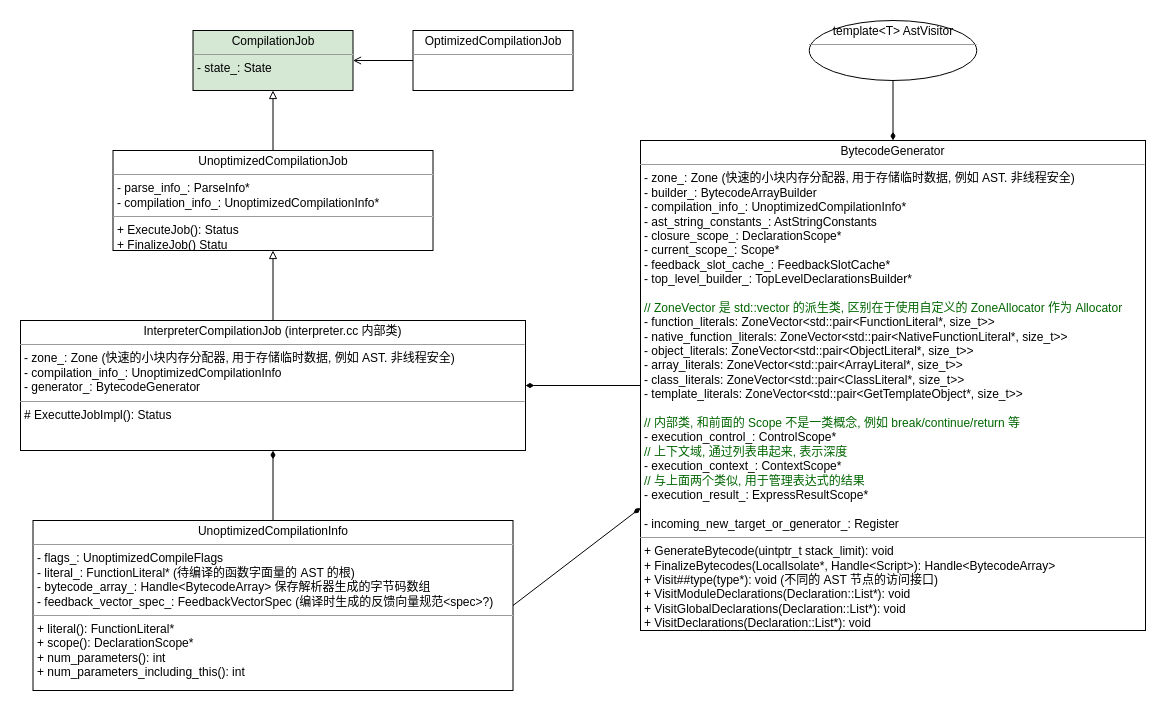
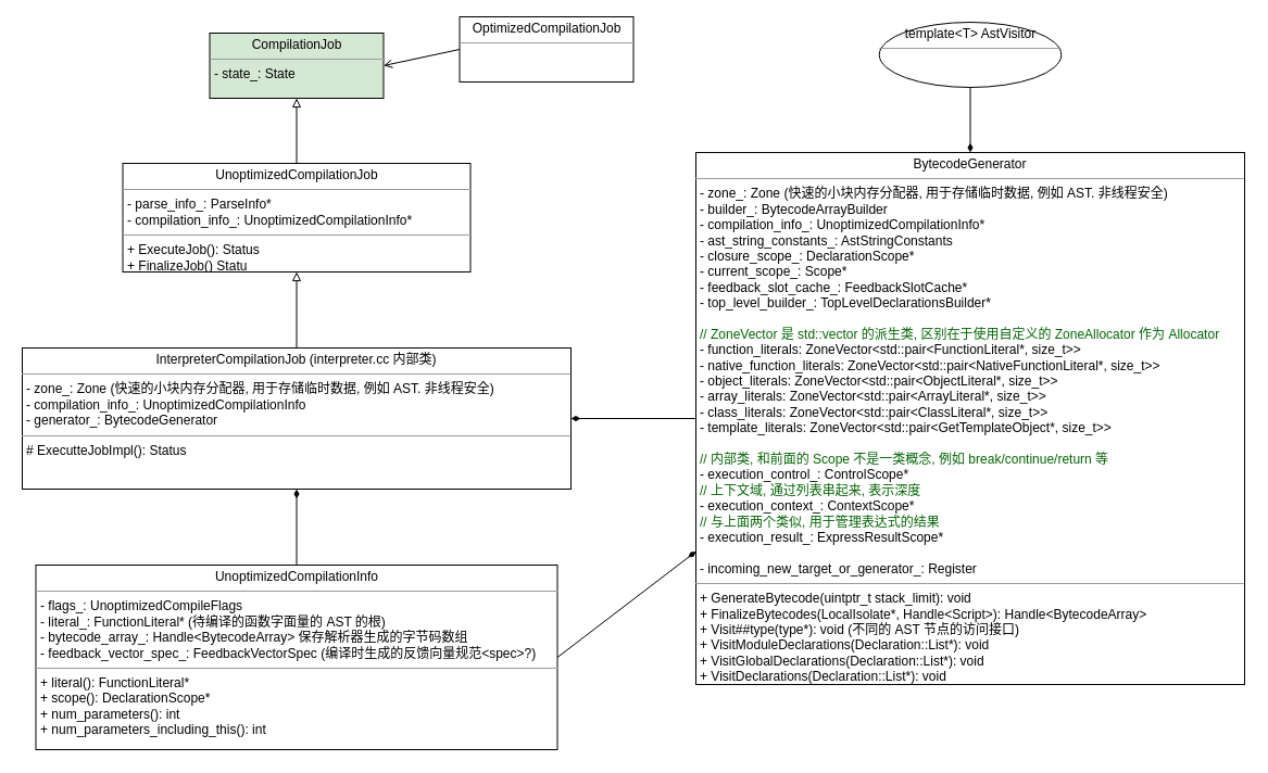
  <mxCell id="0" />
  <mxCell id="1" parent="0" />
  <mxCell id="2" style="edgeStyle=none;html=1;exitX=0.5;exitY=0;exitDx=0;exitDy=0;entryX=0.5;entryY=1;entryDx=0;entryDy=0;endArrow=block;endFill=0;" edge="1" parent="1" source="4" target="6"><mxGeometry relative="1" as="geometry" /></mxCell>
  <mxCell id="3" style="edgeStyle=none;html=1;exitX=0.5;exitY=1;exitDx=0;exitDy=0;entryX=0.5;entryY=0;entryDx=0;entryDy=0;endArrow=none;endFill=0;startArrow=diamondThin;startFill=1;" edge="1" parent="1" source="4" target="11"><mxGeometry relative="1" as="geometry" /></mxCell>
  <mxCell id="4" value="&lt;p style=&quot;margin: 0px ; margin-top: 4px ; text-align: center&quot;&gt;InterpreterCompilationJob (interpreter.cc 内部类)&lt;br&gt;&lt;/p&gt;&lt;hr size=&quot;1&quot;&gt;&lt;p style=&quot;margin: 0px 0px 0px 4px&quot;&gt;- zone_: Zone (快速的小块内存分配器, 用于存储临时数据, 例如 AST. 非线程安全)&lt;/p&gt;&lt;p style=&quot;margin: 0px 0px 0px 4px&quot;&gt;- compilation_info_: UnoptimizedCompilationInfo&lt;/p&gt;&lt;p style=&quot;margin: 0px 0px 0px 4px&quot;&gt;- generator_: BytecodeGenerator&lt;/p&gt;&lt;hr size=&quot;1&quot;&gt;&lt;p style=&quot;margin: 0px ; margin-left: 4px&quot;&gt;# ExecutteJobImpl(): Status&lt;/p&gt;" style="verticalAlign=top;align=left;overflow=fill;fontSize=12;fontFamily=Helvetica;html=1;" vertex="1" parent="1"><mxGeometry x="20" y="320" width="505" height="130" as="geometry" /></mxCell>
  <mxCell id="5" style="edgeStyle=none;html=1;exitX=0.5;exitY=0;exitDx=0;exitDy=0;entryX=0.5;entryY=1;entryDx=0;entryDy=0;endArrow=block;endFill=0;" edge="1" parent="1" source="6" target="7"><mxGeometry relative="1" as="geometry" /></mxCell>
  <mxCell id="6" value="&lt;p style=&quot;margin: 0px ; margin-top: 4px ; text-align: center&quot;&gt;UnoptimizedCompilationJob&lt;br&gt;&lt;/p&gt;&lt;hr size=&quot;1&quot;&gt;&lt;p style=&quot;margin: 0px ; margin-left: 4px&quot;&gt;- parse_info_: ParseInfo*&lt;br&gt;&lt;/p&gt;&lt;p style=&quot;margin: 0px ; margin-left: 4px&quot;&gt;- compilation_info_: UnoptimizedCompilationInfo*&lt;/p&gt;&lt;hr size=&quot;1&quot;&gt;&lt;p style=&quot;margin: 0px ; margin-left: 4px&quot;&gt;+ ExecuteJob(): Status&lt;/p&gt;&lt;p style=&quot;margin: 0px ; margin-left: 4px&quot;&gt;+ FinalizeJob() Statu&lt;/p&gt;" style="verticalAlign=top;align=left;overflow=fill;fontSize=12;fontFamily=Helvetica;html=1;" vertex="1" parent="1"><mxGeometry x="112.5" y="150" width="320" height="100" as="geometry" /></mxCell>
  <mxCell id="7" value="&lt;p style=&quot;margin: 0px ; margin-top: 4px ; text-align: center&quot;&gt;CompilationJob&lt;/p&gt;&lt;hr size=&quot;1&quot;&gt;&lt;p style=&quot;margin: 0px ; margin-left: 4px&quot;&gt;&lt;/p&gt;&lt;p style=&quot;margin: 0px ; margin-left: 4px&quot;&gt;- state_: State&lt;/p&gt;" style="verticalAlign=top;align=left;overflow=fill;fontSize=12;fontFamily=Helvetica;html=1;fillColor=#d5e8d4;" vertex="1" parent="1"><mxGeometry x="192.5" y="30" width="160" height="60" as="geometry" /></mxCell>
  <mxCell id="8" style="edgeStyle=none;html=1;exitX=0;exitY=0.5;exitDx=0;exitDy=0;entryX=1;entryY=0.5;entryDx=0;entryDy=0;endArrow=open;endFill=0;" edge="1" parent="1" source="9" target="7"><mxGeometry relative="1" as="geometry" /></mxCell>
- <mxCell id="9" value="&lt;p style=&quot;margin: 0px ; margin-top: 4px ; text-align: center&quot;&gt;OptimizedCompilationJob&lt;br&gt;&lt;/p&gt;&lt;hr size=&quot;1&quot;&gt;&lt;p style=&quot;margin: 0px ; margin-left: 4px&quot;&gt;&lt;/p&gt;&lt;p style=&quot;margin: 0px ; margin-left: 4px&quot;&gt;&lt;br&gt;&lt;/p&gt;" style="verticalAlign=top;align=left;overflow=fill;fontSize=12;fontFamily=Helvetica;html=1;" vertex="1" parent="1"><mxGeometry x="412.5" y="30" width="160" height="60" as="geometry" /></mxCell>
+ <mxCell id="9" value="&lt;p style=&quot;margin: 0px ; margin-top: 4px ; text-align: center&quot;&gt;OptimizedCompilationJob&lt;br&gt;&lt;/p&gt;&lt;hr size=&quot;1&quot;&gt;&lt;p style=&quot;margin: 0px ; margin-left: 4px&quot;&gt;&lt;/p&gt;&lt;p style=&quot;margin: 0px ; margin-left: 4px&quot;&gt;&lt;br&gt;&lt;/p&gt;" style="verticalAlign=top;align=left;overflow=fill;fontSize=12;fontFamily=Helvetica;html=1;" vertex="1" parent="1"><mxGeometry x="422.5" y="15" width="160" height="60" as="geometry" /></mxCell>
  <mxCell id="10" style="edgeStyle=none;html=1;exitX=1;exitY=0.5;exitDx=0;exitDy=0;entryX=0;entryY=0.5;entryDx=0;entryDy=0;startArrow=diamondThin;startFill=1;endArrow=none;endFill=0;" edge="1" parent="1" source="4" target="14"><mxGeometry relative="1" as="geometry" /></mxCell>
  <mxCell id="11" value="&lt;p style=&quot;margin: 0px ; margin-top: 4px ; text-align: center&quot;&gt;UnoptimizedCompilationInfo&lt;br&gt;&lt;/p&gt;&lt;hr size=&quot;1&quot;&gt;&lt;p style=&quot;margin: 0px ; margin-left: 4px&quot;&gt;- flags_: UnoptimizedCompileFlags&lt;br&gt;&lt;/p&gt;&lt;p style=&quot;margin: 0px ; margin-left: 4px&quot;&gt;- literal_: FunctionLiteral* (待编译的函数字面量的 AST 的根)&lt;/p&gt;&lt;p style=&quot;margin: 0px ; margin-left: 4px&quot;&gt;- bytecode_array_: Handle&amp;lt;BytecodeArray&amp;gt; 保存解析器生成的字节码数组&lt;/p&gt;&lt;p style=&quot;margin: 0px ; margin-left: 4px&quot;&gt;- feedback_vector_spec_: FeedbackVectorSpec (编译时生成的反馈向量规范&amp;lt;spec&amp;gt;?)&lt;/p&gt;&lt;hr size=&quot;1&quot;&gt;&lt;p style=&quot;margin: 0px ; margin-left: 4px&quot;&gt;&lt;span&gt;+ literal(): FunctionLiteral*&lt;/span&gt;&lt;br&gt;&lt;/p&gt;&lt;p style=&quot;margin: 0px ; margin-left: 4px&quot;&gt;+ scope(): DeclarationScope*&lt;/p&gt;&lt;p style=&quot;margin: 0px ; margin-left: 4px&quot;&gt;+ num_parameters(): int&lt;/p&gt;&lt;p style=&quot;margin: 0px ; margin-left: 4px&quot;&gt;+ num_parameters_including_this(): int&lt;/p&gt;" style="verticalAlign=top;align=left;overflow=fill;fontSize=12;fontFamily=Helvetica;html=1;" vertex="1" parent="1"><mxGeometry x="32.5" y="520" width="480" height="170" as="geometry" /></mxCell>
  <mxCell id="12" style="edgeStyle=none;html=1;exitX=0.5;exitY=0;exitDx=0;exitDy=0;entryX=0.5;entryY=1;entryDx=0;entryDy=0;startArrow=diamondThin;startFill=1;endArrow=none;endFill=0;" edge="1" parent="1" source="14" target="15"><mxGeometry relative="1" as="geometry" /></mxCell>
  <mxCell id="13" style="edgeStyle=none;html=1;exitX=0;exitY=0.75;exitDx=0;exitDy=0;entryX=1;entryY=0.5;entryDx=0;entryDy=0;fontColor=#006600;startArrow=diamondThin;startFill=1;endArrow=none;endFill=0;" edge="1" parent="1" source="14" target="11"><mxGeometry relative="1" as="geometry" /></mxCell>
  <mxCell id="14" value="&lt;p style=&quot;margin: 0px ; margin-top: 4px ; text-align: center&quot;&gt;BytecodeGenerator&lt;/p&gt;&lt;hr size=&quot;1&quot;&gt;&lt;p style=&quot;margin: 0px 0px 0px 4px&quot;&gt;- zone_: Zone (快速的小块内存分配器, 用于存储临时数据, 例如 AST. 非线程安全)&lt;/p&gt;&lt;p style=&quot;margin: 0px 0px 0px 4px&quot;&gt;- builder_: BytecodeArrayBuilder&lt;/p&gt;&lt;p style=&quot;margin: 0px 0px 0px 4px&quot;&gt;- compilation_info_: UnoptimizedCompilationInfo*&lt;br&gt;&lt;/p&gt;&lt;p style=&quot;margin: 0px 0px 0px 4px&quot;&gt;- ast_string_constants_: AstStringConstants&lt;/p&gt;&lt;p style=&quot;margin: 0px 0px 0px 4px&quot;&gt;- closure_scope_: DeclarationScope*&lt;/p&gt;&lt;p style=&quot;margin: 0px 0px 0px 4px&quot;&gt;- current_scope_: Scope*&lt;/p&gt;&lt;p style=&quot;margin: 0px 0px 0px 4px&quot;&gt;- feedback_slot_cache_: FeedbackSlotCache*&lt;/p&gt;&lt;p style=&quot;margin: 0px 0px 0px 4px&quot;&gt;- top_level_builder_: TopLevelDeclarationsBuilder*&lt;/p&gt;&lt;p style=&quot;margin: 0px 0px 0px 4px&quot;&gt;&lt;br&gt;&lt;/p&gt;&lt;p style=&quot;margin: 0px ; margin-left: 4px&quot;&gt;&lt;font color=&quot;#006600&quot;&gt;// ZoneVector 是 std::vector 的派生类, 区别在于使用自定义的 ZoneAllocator 作为 Allocator&lt;/font&gt;&lt;/p&gt;&lt;p style=&quot;margin: 0px ; margin-left: 4px&quot;&gt;- function_literals: ZoneVector&amp;lt;std::pair&amp;lt;FunctionLiteral*, size_t&amp;gt;&amp;gt;&lt;br&gt;&lt;/p&gt;&lt;p style=&quot;margin: 0px ; margin-left: 4px&quot;&gt;- native_function_literals: ZoneVector&amp;lt;std::pair&amp;lt;NativeFunctionLiteral*, size_t&amp;gt;&amp;gt;&lt;/p&gt;&lt;p style=&quot;margin: 0px ; margin-left: 4px&quot;&gt;- object_literals: ZoneVector&amp;lt;std::pair&amp;lt;ObjectLiteral*, size_t&amp;gt;&amp;gt;&lt;br&gt;&lt;/p&gt;&lt;p style=&quot;margin: 0px ; margin-left: 4px&quot;&gt;- array_literals: ZoneVector&amp;lt;std::pair&amp;lt;ArrayLiteral*, size_t&amp;gt;&amp;gt;&lt;br&gt;&lt;/p&gt;&lt;p style=&quot;margin: 0px ; margin-left: 4px&quot;&gt;- class_literals: ZoneVector&amp;lt;std::pair&amp;lt;ClassLiteral*, size_t&amp;gt;&amp;gt;&lt;br&gt;&lt;/p&gt;&lt;p style=&quot;margin: 0px ; margin-left: 4px&quot;&gt;- template_literals: ZoneVector&amp;lt;std::pair&amp;lt;GetTemplateObject*, size_t&amp;gt;&amp;gt;&lt;br&gt;&lt;/p&gt;&lt;p style=&quot;margin: 0px ; margin-left: 4px&quot;&gt;&lt;br&gt;&lt;/p&gt;&lt;p style=&quot;margin: 0px ; margin-left: 4px&quot;&gt;&lt;font color=&quot;#006600&quot;&gt;// 内部类, 和前面的 Scope 不是一类概念, 例如 break/continue/return 等&lt;/font&gt;&lt;br&gt;&lt;/p&gt;&lt;p style=&quot;margin: 0px ; margin-left: 4px&quot;&gt;- execution_control_: ControlScope*&lt;/p&gt;&lt;p style=&quot;margin: 0px ; margin-left: 4px&quot;&gt;&lt;font color=&quot;#006600&quot;&gt;// 上下文域, 通过列表串起来, 表示深度&lt;/font&gt;&lt;/p&gt;&lt;p style=&quot;margin: 0px ; margin-left: 4px&quot;&gt;- execution_context_: ContextScope*&lt;/p&gt;&lt;p style=&quot;margin: 0px ; margin-left: 4px&quot;&gt;&lt;span style=&quot;color: rgb(0 , 102 , 0)&quot;&gt;// 与上面两个类似, 用于管理表达式的结果&lt;/span&gt;&lt;br&gt;&lt;/p&gt;&lt;p style=&quot;margin: 0px ; margin-left: 4px&quot;&gt;- execution_result_: ExpressResultScope*&lt;/p&gt;&lt;p style=&quot;margin: 0px ; margin-left: 4px&quot;&gt;&lt;br&gt;&lt;/p&gt;&lt;p style=&quot;margin: 0px ; margin-left: 4px&quot;&gt;- incoming_new_target_or_generator_: Register&lt;/p&gt;&lt;hr size=&quot;1&quot;&gt;&lt;p style=&quot;margin: 0px ; margin-left: 4px&quot;&gt;+ GenerateBytecode(uintptr_t stack_limit): void&lt;/p&gt;&lt;p style=&quot;margin: 0px ; margin-left: 4px&quot;&gt;+ FinalizeBytecodes(LocalIsolate*, Handle&amp;lt;Script&amp;gt;): Handle&amp;lt;BytecodeArray&amp;gt;&lt;/p&gt;&lt;p style=&quot;margin: 0px ; margin-left: 4px&quot;&gt;+ Visit##type(type*): void (不同的 AST 节点的访问接口)&lt;/p&gt;&lt;p style=&quot;margin: 0px ; margin-left: 4px&quot;&gt;+ VisitModuleDeclarations(Declaration::List*): void&lt;/p&gt;&lt;p style=&quot;margin: 0px ; margin-left: 4px&quot;&gt;+ VisitGlobalDeclarations(Declaration::List*): void&lt;br&gt;&lt;/p&gt;&lt;p style=&quot;margin: 0px ; margin-left: 4px&quot;&gt;+ VisitDeclarations(Declaration::List*): void&lt;br&gt;&lt;/p&gt;&lt;p style=&quot;margin: 0px ; margin-left: 4px&quot;&gt;+ VisitStatements(const ZonePtrList&amp;lt;Statement&amp;gt;*): void&lt;br&gt;&lt;/p&gt;&lt;p style=&quot;margin: 0px ; margin-left: 4px&quot;&gt;- VisitXXXExpression(XXXOperation*): void&lt;br&gt;&lt;/p&gt;&lt;p style=&quot;margin: 0px ; margin-left: 4px&quot;&gt;- VisitXXX(XXX): 一系列的访问(AST)方法&lt;br&gt;&lt;/p&gt;&lt;p style=&quot;margin: 0px ; margin-left: 4px&quot;&gt;- BuildXXX(XXX): 一系列生成方法&lt;/p&gt;&lt;p style=&quot;margin: 0px ; margin-left: 4px&quot;&gt;- IC 相关方法&lt;/p&gt;" style="verticalAlign=top;align=left;overflow=fill;fontSize=12;fontFamily=Helvetica;html=1;" vertex="1" parent="1"><mxGeometry x="640" y="140" width="505" height="490" as="geometry" /></mxCell>
  <mxCell id="15" value="&lt;p style=&quot;margin: 0px ; margin-top: 4px ; text-align: center&quot;&gt;template&amp;lt;T&amp;gt; AstVisitor&lt;br&gt;&lt;/p&gt;&lt;hr size=&quot;1&quot;&gt;&lt;p style=&quot;margin: 0px ; margin-left: 4px&quot;&gt;&lt;/p&gt;&lt;p style=&quot;margin: 0px ; margin-left: 4px&quot;&gt;&lt;br&gt;&lt;/p&gt;" style="ellipse;verticalAlign=top;align=left;overflow=fill;fontSize=12;fontFamily=Helvetica;html=1;" vertex="1" parent="1"><mxGeometry x="808.75" y="20" width="167.5" height="60" as="geometry" /></mxCell>
